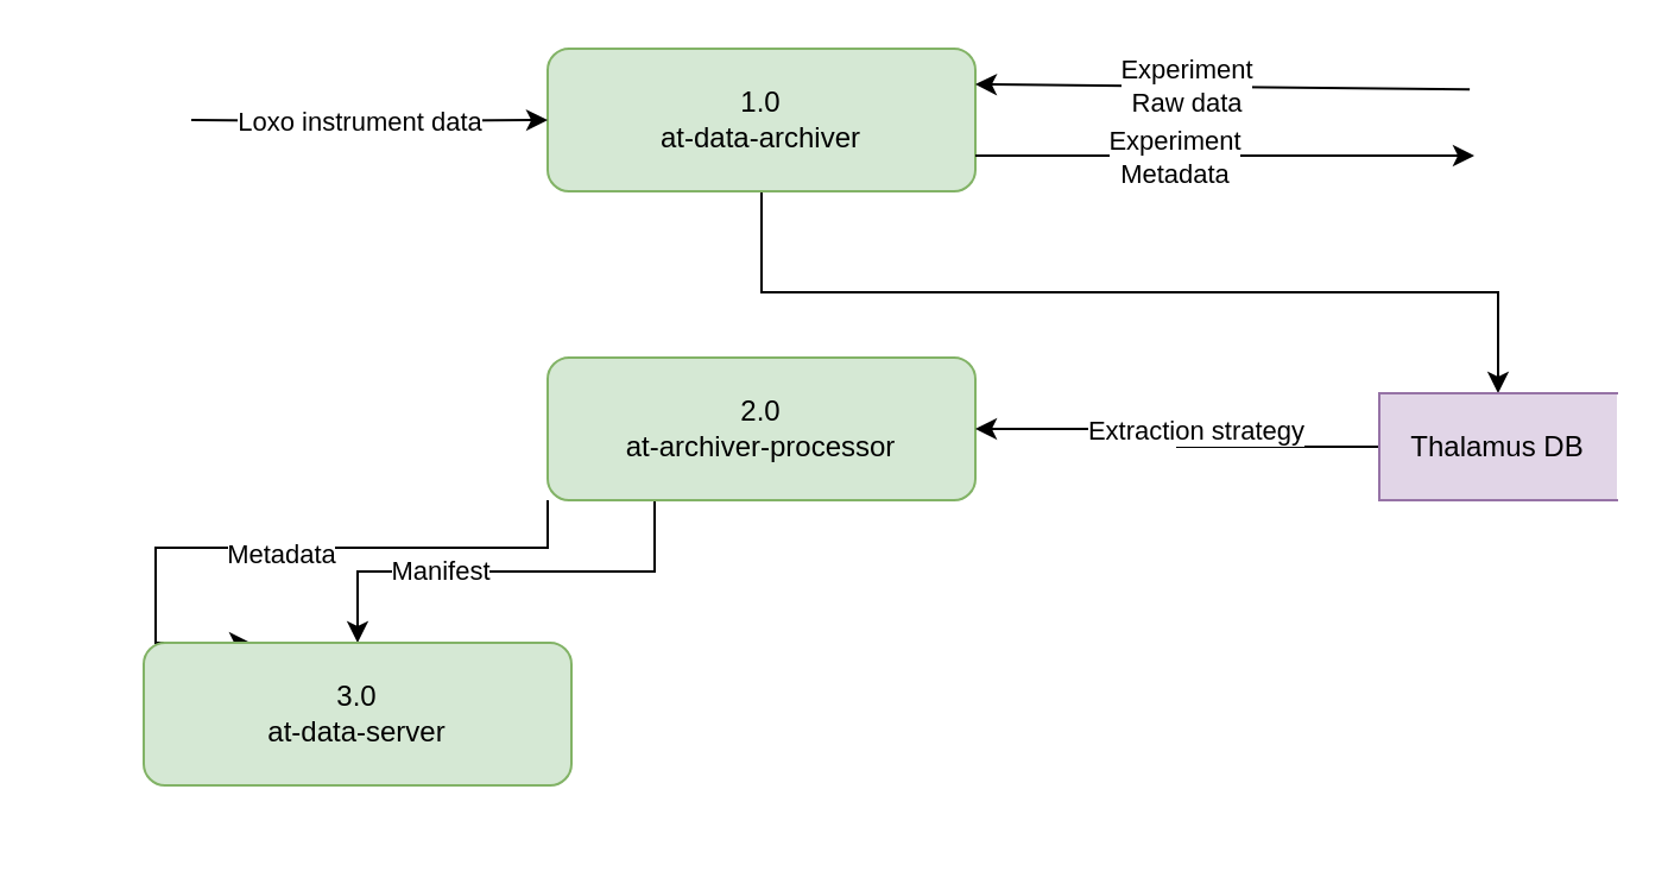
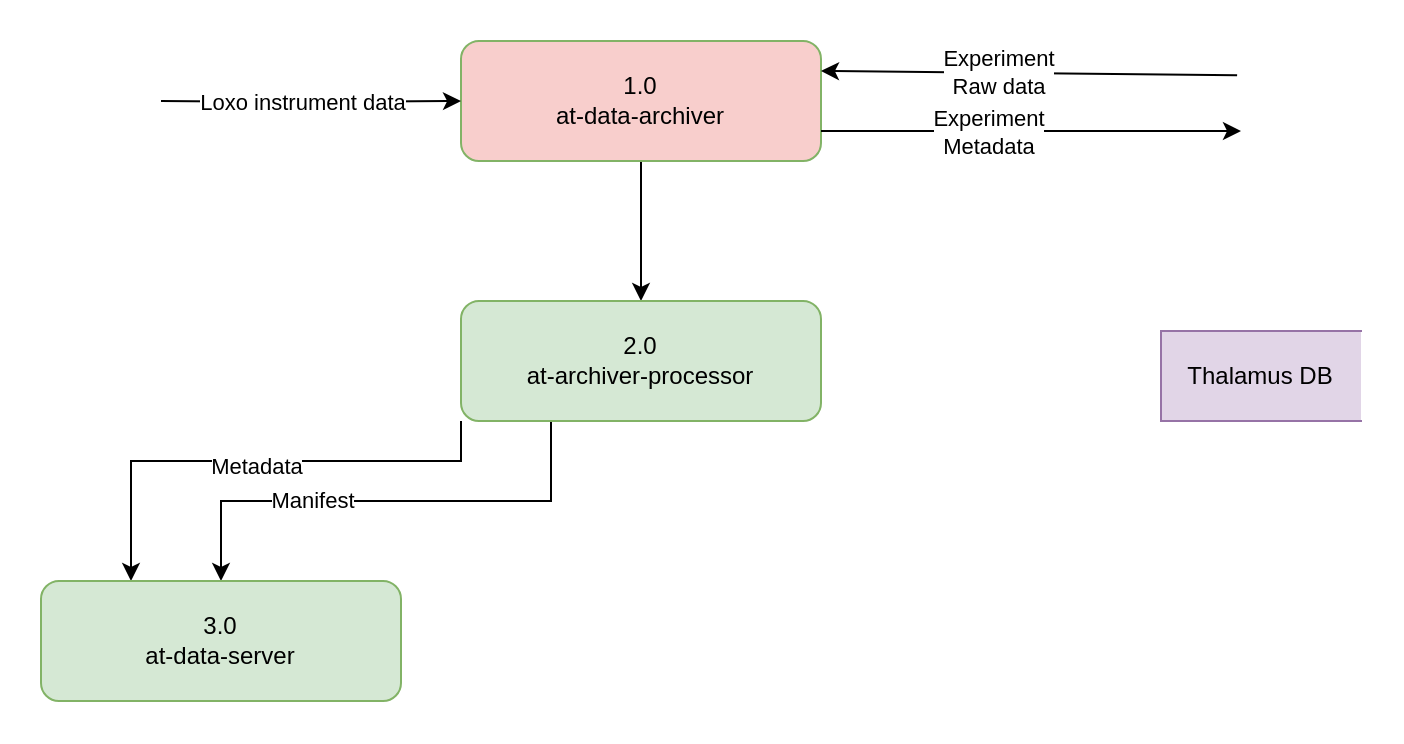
  <mxCell id="0" />
  <mxCell id="1" parent="0" />
- <mxCell id="2" style="edgeStyle=orthogonalEdgeStyle;rounded=0;orthogonalLoop=1;jettySize=auto;html=1;exitX=0.5;exitY=1;exitDx=0;exitDy=0;" edge="1" parent="1" source="3" target="17"><mxGeometry relative="1" as="geometry" /></mxCell>
- <mxCell id="3" value="1.0&lt;br&gt;at-data-archiver" style="rounded=1;whiteSpace=wrap;html=1;fillColor=#d5e8d4;strokeColor=#82b366;" vertex="1" parent="1"><mxGeometry x="230" y="20" width="180" height="60" as="geometry" /></mxCell>
+ <mxCell id="2" style="edgeStyle=orthogonalEdgeStyle;rounded=0;orthogonalLoop=1;jettySize=auto;html=1;exitX=0.5;exitY=1;exitDx=0;exitDy=0;entryX=0.5;entryY=0;entryDx=0;entryDy=0;" edge="1" parent="1" source="3" target="14"><mxGeometry relative="1" as="geometry" /></mxCell>
+ <mxCell id="3" value="1.0&lt;br&gt;at-data-archiver" style="rounded=1;whiteSpace=wrap;html=1;fillColor=#f8cecc;strokeColor=#82b366;" vertex="1" parent="1"><mxGeometry x="230" y="20" width="180" height="60" as="geometry" /></mxCell>
  <mxCell id="4" value="" style="endArrow=classic;html=1;rounded=0;entryX=1;entryY=0.25;entryDx=0;entryDy=0;exitX=-0.015;exitY=0.339;exitDx=0;exitDy=0;exitPerimeter=0;" edge="1" parent="1" target="3"><mxGeometry width="50" height="50" relative="1" as="geometry"><mxPoint x="618.05" y="37.12" as="sourcePoint" /><mxPoint x="390" y="280" as="targetPoint" /></mxGeometry></mxCell>
  <mxCell id="5" value="Experiment&lt;br style=&quot;border-color: var(--border-color);&quot;&gt;Raw data" style="edgeLabel;html=1;align=center;verticalAlign=middle;resizable=0;points=[];" vertex="1" connectable="0" parent="4"><mxGeometry x="0.15" relative="1" as="geometry"><mxPoint as="offset" /></mxGeometry></mxCell>
  <mxCell id="6" value="" style="endArrow=classic;html=1;rounded=0;exitX=1;exitY=0.75;exitDx=0;exitDy=0;" edge="1" parent="1" source="3"><mxGeometry width="50" height="50" relative="1" as="geometry"><mxPoint x="660" y="80" as="sourcePoint" /><mxPoint x="620" y="65" as="targetPoint" /></mxGeometry></mxCell>
  <mxCell id="7" value="Experiment&lt;br style=&quot;border-color: var(--border-color);&quot;&gt;Metadata" style="edgeLabel;html=1;align=center;verticalAlign=middle;resizable=0;points=[];" vertex="1" connectable="0" parent="6"><mxGeometry x="-0.21" relative="1" as="geometry"><mxPoint as="offset" /></mxGeometry></mxCell>
  <mxCell id="8" style="edgeStyle=orthogonalEdgeStyle;rounded=0;orthogonalLoop=1;jettySize=auto;html=1;entryX=0;entryY=0.5;entryDx=0;entryDy=0;" edge="1" parent="1" target="3"><mxGeometry relative="1" as="geometry"><mxPoint x="80" y="50" as="sourcePoint" /></mxGeometry></mxCell>
  <mxCell id="9" value="Loxo instrument data" style="edgeLabel;html=1;align=center;verticalAlign=middle;resizable=0;points=[];" vertex="1" connectable="0" parent="8"><mxGeometry x="-0.218" y="1" relative="1" as="geometry"><mxPoint x="11" y="1" as="offset" /></mxGeometry></mxCell>
  <mxCell id="10" style="edgeStyle=orthogonalEdgeStyle;rounded=0;orthogonalLoop=1;jettySize=auto;html=1;exitX=0.25;exitY=1;exitDx=0;exitDy=0;entryX=0.5;entryY=0;entryDx=0;entryDy=0;" edge="1" parent="1" source="14" target="18"><mxGeometry relative="1" as="geometry" /></mxCell>
  <mxCell id="11" value="Manifest" style="edgeLabel;html=1;align=center;verticalAlign=middle;resizable=0;points=[];" vertex="1" connectable="0" parent="10"><mxGeometry x="0.306" y="-1" relative="1" as="geometry"><mxPoint as="offset" /></mxGeometry></mxCell>
  <mxCell id="12" style="edgeStyle=orthogonalEdgeStyle;rounded=0;orthogonalLoop=1;jettySize=auto;html=1;exitX=0;exitY=1;exitDx=0;exitDy=0;entryX=0.25;entryY=0;entryDx=0;entryDy=0;" edge="1" parent="1" source="14" target="18"><mxGeometry relative="1" as="geometry"><Array as="points"><mxPoint x="230" y="230" /><mxPoint x="65" y="230" /></Array></mxGeometry></mxCell>
  <mxCell id="13" value="Metadata" style="edgeLabel;html=1;align=center;verticalAlign=middle;resizable=0;points=[];" vertex="1" connectable="0" parent="12"><mxGeometry x="0.004" y="2" relative="1" as="geometry"><mxPoint as="offset" /></mxGeometry></mxCell>
  <mxCell id="14" value="2.0&lt;br&gt;at-archiver-processor" style="rounded=1;whiteSpace=wrap;html=1;fillColor=#d5e8d4;strokeColor=#82b366;" vertex="1" parent="1"><mxGeometry x="230" y="150" width="180" height="60" as="geometry" /></mxCell>
- <mxCell id="15" style="edgeStyle=orthogonalEdgeStyle;rounded=0;orthogonalLoop=1;jettySize=auto;html=1;entryX=1;entryY=0.5;entryDx=0;entryDy=0;" edge="1" parent="1" source="17" target="14"><mxGeometry relative="1" as="geometry" /></mxCell>
- <mxCell id="16" value="Extraction strategy" style="edgeLabel;html=1;align=center;verticalAlign=middle;resizable=0;points=[];" vertex="1" connectable="0" parent="15"><mxGeometry x="0.2" relative="1" as="geometry"><mxPoint x="22" as="offset" /></mxGeometry></mxCell>
  <mxCell id="17" value="Thalamus DB" style="html=1;dashed=0;whiteSpace=wrap;shape=partialRectangle;right=0;fillColor=#e1d5e7;strokeColor=#9673a6;" vertex="1" parent="1"><mxGeometry x="580" y="165" width="100" height="45" as="geometry" /></mxCell>
- <mxCell id="18" value="3.0&lt;br&gt;at-data-server" style="rounded=1;whiteSpace=wrap;html=1;fillColor=#d5e8d4;strokeColor=#82b366;" vertex="1" parent="1"><mxGeometry x="60" y="270" width="180" height="60" as="geometry" /></mxCell>
+ <mxCell id="18" value="3.0&lt;br&gt;at-data-server" style="rounded=1;whiteSpace=wrap;html=1;fillColor=#d5e8d4;strokeColor=#82b366;" vertex="1" parent="1"><mxGeometry x="20" y="290" width="180" height="60" as="geometry" /></mxCell>
